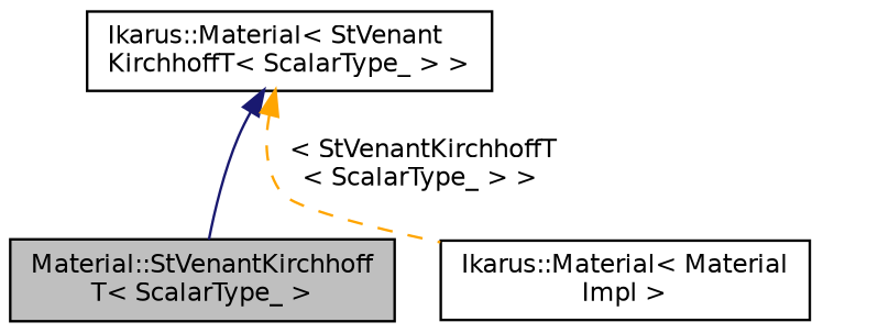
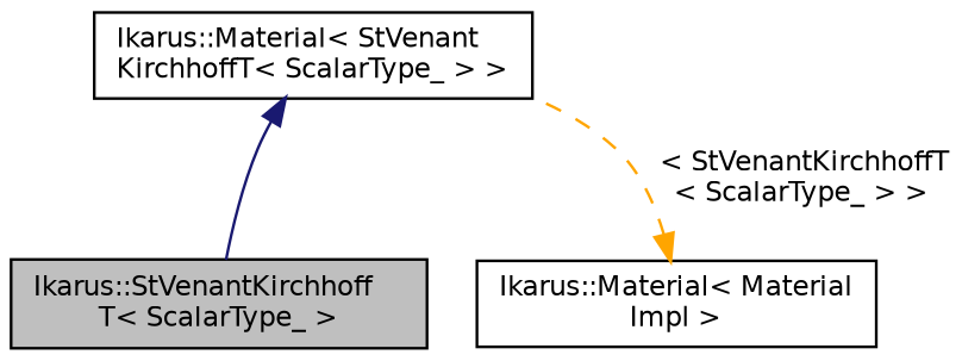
  digraph {
    node [color=black fillcolor=white fontname=Helvetica fontsize=10 shape=record style=filled]
    edge [dir=back fontname=Helvetica fontsize=10 labelfontname=Helvetica labelfontsize=10]
-   n1 [fillcolor=grey75 fontcolor=black height=0.2 label="Material::StVenantKirchhoff\lT\< ScalarType_ \>" width=0.4]
+   n1 [fillcolor=grey75 fontcolor=black height=0.2 label="Ikarus::StVenantKirchhoff\lT\< ScalarType_ \>" width=0.4]
    n2 [height=0.2 label="Ikarus::Material\< StVenant\lKirchhoffT\< ScalarType_ \> \>" width=0.4]
    n3 [height=0.2 label="Ikarus::Material\< Material\lImpl \>" width=0.4]
    n2 -> n1 [color=midnightblue style=solid]
-   n2 -> n3 [color=orange label=" \< StVenantKirchhoffT\l\< ScalarType_ \> \>" style=dashed]
+   n3 -> n2 [color=orange label=" \< StVenantKirchhoffT\l\< ScalarType_ \> \>" style=dashed]
  }
